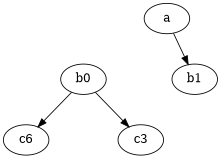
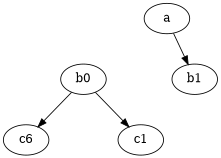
  digraph {
    edge [style=invis]
    n1 [label=aa style=invis width=.1]
    b0
    b1
    n4 [label=bb style=invis width=.1]
    n5 [label=c6]
-   c1 [label=c3]
+   c1
    a
    subgraph sub_1 {
      rank=same
      n1
      b0
      b1
    }
    subgraph sub_2 {
      rank=same
      n4
      n5
      c1
    }
    n1 -> b1
    b0 -> n1
    b0 -> n4
    b0 -> n5 [style=""]
    b0 -> c1 [style=""]
    n4 -> c1
    n5 -> n4
    a -> n1
    a -> b1 [style=""]
  }
